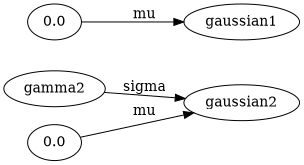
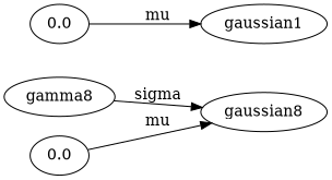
  digraph {
    rankdir=LR
-   n1 [label=gamma2]
-   n2 [label=gaussian2]
+   n1 [label=gamma8]
+   n2 [label=gaussian8]
    n3 [label=gaussian1]
    n4 [label=0.0]
    n5 [label=0.0]
    n1 -> n2 [label=sigma]
    n4 -> n2 [label=mu]
    n5 -> n3 [label=mu]
  }
